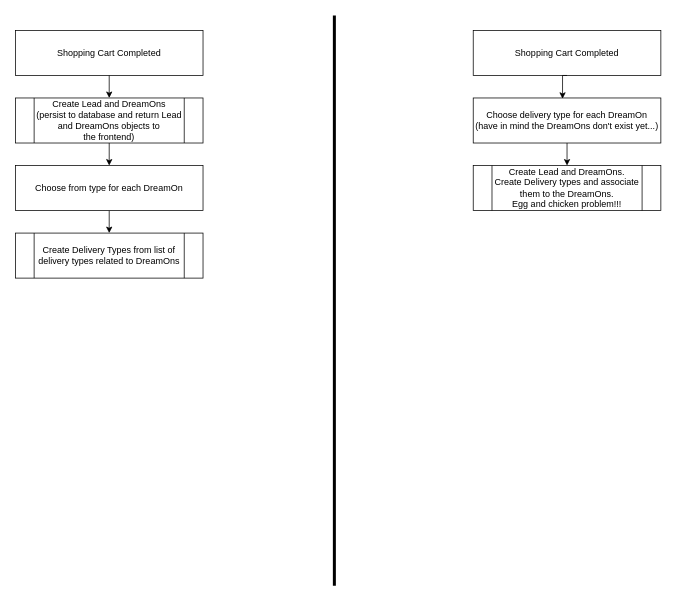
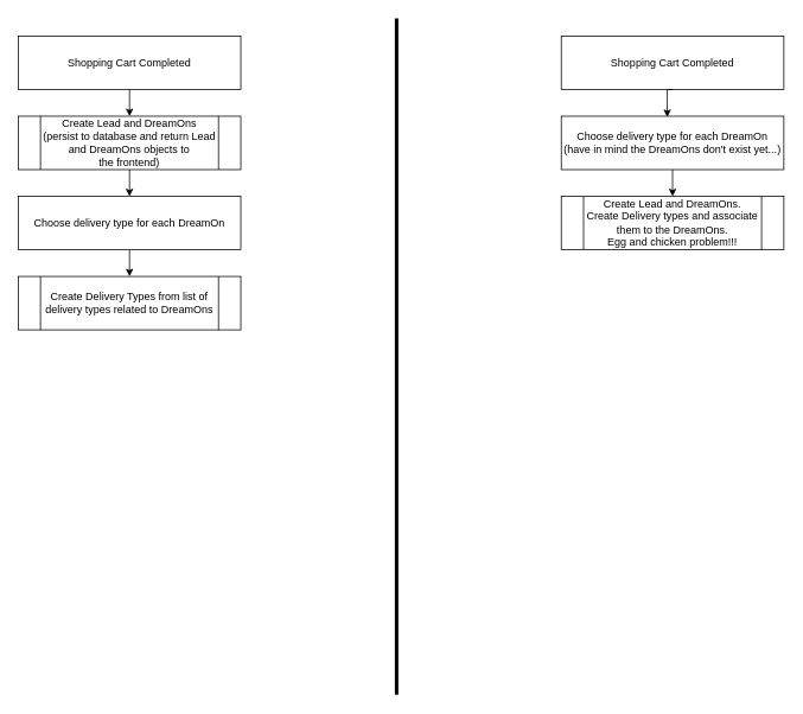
  <mxCell id="0" />
  <mxCell id="1" parent="0" />
  <mxCell id="2" value="Shopping Cart Completed" style="rounded=0;whiteSpace=wrap;html=1;" parent="1" vertex="1"><mxGeometry x="20" y="40" width="250" height="60" as="geometry" /></mxCell>
  <mxCell id="3" value="Create Lead and DreamOns&lt;br&gt;(persist to database and return Lead and DreamOns objects to the&amp;nbsp;frontend)" style="shape=process;whiteSpace=wrap;html=1;backgroundOutline=1;align=center;" parent="1" vertex="1"><mxGeometry x="20" y="130" width="250" height="60" as="geometry" /></mxCell>
  <mxCell id="4" value="" style="endArrow=classic;html=1;rounded=0;entryX=0.5;entryY=0;entryDx=0;entryDy=0;" parent="1" source="2" target="3" edge="1"><mxGeometry width="50" height="50" relative="1" as="geometry"><mxPoint x="420" y="340" as="sourcePoint" /><mxPoint x="470" y="290" as="targetPoint" /></mxGeometry></mxCell>
  <mxCell id="5" style="edgeStyle=orthogonalEdgeStyle;rounded=0;orthogonalLoop=1;jettySize=auto;html=1;exitX=0.5;exitY=1;exitDx=0;exitDy=0;entryX=0.5;entryY=0;entryDx=0;entryDy=0;" parent="1" source="6" target="8" edge="1"><mxGeometry relative="1" as="geometry" /></mxCell>
- <mxCell id="6" value="Choose from type for each DreamOn" style="rounded=0;whiteSpace=wrap;html=1;" parent="1" vertex="1"><mxGeometry x="20" y="220" width="250" height="60" as="geometry" /></mxCell>
+ <mxCell id="6" value="Choose delivery type for each DreamOn" style="rounded=0;whiteSpace=wrap;html=1;" parent="1" vertex="1"><mxGeometry x="20" y="220" width="250" height="60" as="geometry" /></mxCell>
  <mxCell id="7" value="" style="endArrow=classic;html=1;rounded=0;exitX=0.5;exitY=1;exitDx=0;exitDy=0;entryX=0.5;entryY=0;entryDx=0;entryDy=0;" parent="1" source="3" target="6" edge="1"><mxGeometry width="50" height="50" relative="1" as="geometry"><mxPoint x="420" y="340" as="sourcePoint" /><mxPoint x="470" y="290" as="targetPoint" /></mxGeometry></mxCell>
  <mxCell id="8" value="Create Delivery Types from list of delivery types related to DreamOns" style="shape=process;whiteSpace=wrap;html=1;backgroundOutline=1;" parent="1" vertex="1"><mxGeometry x="20" y="310" width="250" height="60" as="geometry" /></mxCell>
  <mxCell id="9" value="Shopping Cart Completed" style="rounded=0;whiteSpace=wrap;html=1;" parent="1" vertex="1"><mxGeometry x="630" y="40" width="250" height="60" as="geometry" /></mxCell>
  <mxCell id="10" value="" style="line;strokeWidth=4;direction=south;html=1;perimeter=backbonePerimeter;points=[];outlineConnect=0;" parent="1" vertex="1"><mxGeometry x="440" y="20" width="10" height="760" as="geometry" /></mxCell>
  <mxCell id="11" style="edgeStyle=orthogonalEdgeStyle;rounded=0;orthogonalLoop=1;jettySize=auto;html=1;exitX=0.5;exitY=1;exitDx=0;exitDy=0;entryX=0.5;entryY=0;entryDx=0;entryDy=0;" parent="1" source="12" target="13" edge="1"><mxGeometry relative="1" as="geometry" /></mxCell>
  <mxCell id="12" value="Choose delivery type for each DreamOn&lt;br&gt;(have in mind the DreamOns don't exist yet...)&lt;br&gt;" style="rounded=0;whiteSpace=wrap;html=1;" parent="1" vertex="1"><mxGeometry x="630" y="130" width="250" height="60" as="geometry" /></mxCell>
  <mxCell id="13" value="Create Lead and DreamOns.&lt;br&gt;Create Delivery types and associate them to the DreamOns.&lt;br&gt;Egg and chicken problem!!!" style="shape=process;whiteSpace=wrap;html=1;backgroundOutline=1;align=center;" parent="1" vertex="1"><mxGeometry x="630" y="220" width="250" height="60" as="geometry" /></mxCell>
  <mxCell id="14" style="edgeStyle=orthogonalEdgeStyle;rounded=0;orthogonalLoop=1;jettySize=auto;html=1;exitX=0.5;exitY=1;exitDx=0;exitDy=0;entryX=0.476;entryY=0.017;entryDx=0;entryDy=0;entryPerimeter=0;" parent="1" source="9" target="12" edge="1"><mxGeometry relative="1" as="geometry" /></mxCell>
